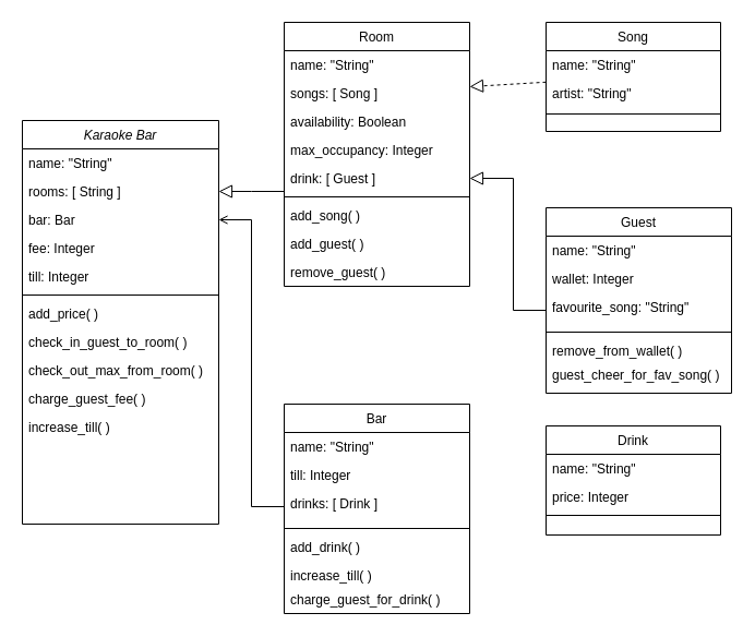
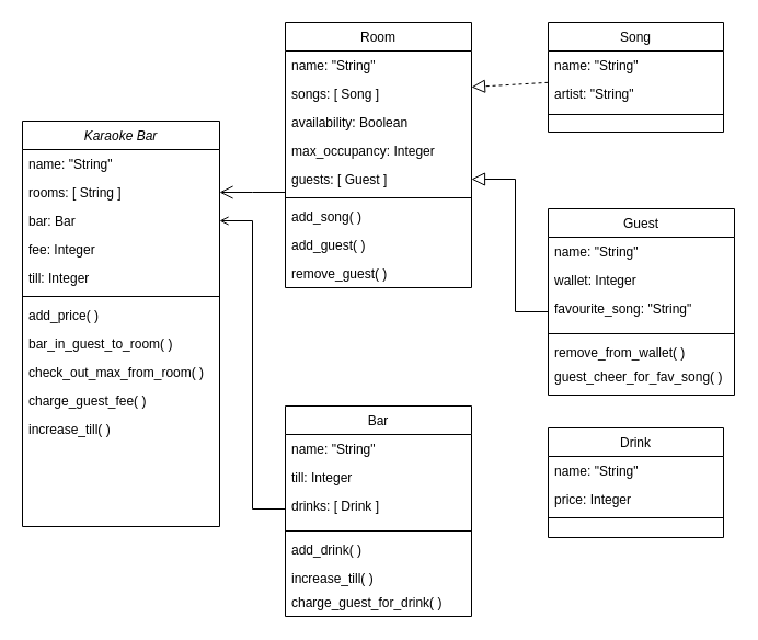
  <mxCell id="0" />
  <mxCell id="1" parent="0" />
- <mxCell id="2" value="" style="endArrow=block;endSize=10;endFill=0;shadow=0;strokeWidth=1;rounded=0;edgeStyle=elbowEdgeStyle;elbow=vertical;entryX=1;entryY=0.5;entryDx=0;entryDy=0;" parent="1" source="17" target="7" edge="1"><mxGeometry width="160" relative="1" as="geometry"><mxPoint x="170" y="153" as="sourcePoint" /><mxPoint x="210" y="141" as="targetPoint" /><Array as="points"><mxPoint x="230" y="175" /><mxPoint x="220" y="180" /><mxPoint x="210" y="130" /><mxPoint x="170" y="180" /><mxPoint x="270" y="360" /></Array></mxGeometry></mxCell>
+ <mxCell id="2" value="" style="endArrow=open;endSize=10;endFill=0;shadow=0;strokeWidth=1;rounded=0;edgeStyle=elbowEdgeStyle;elbow=vertical;entryX=1;entryY=0.5;entryDx=0;entryDy=0;" parent="1" source="17" target="7" edge="1"><mxGeometry width="160" relative="1" as="geometry"><mxPoint x="170" y="153" as="sourcePoint" /><mxPoint x="210" y="141" as="targetPoint" /><Array as="points"><mxPoint x="230" y="175" /><mxPoint x="220" y="180" /><mxPoint x="210" y="130" /><mxPoint x="170" y="180" /><mxPoint x="270" y="360" /></Array></mxGeometry></mxCell>
  <mxCell id="3" value="" style="endArrow=block;endSize=10;endFill=0;shadow=0;strokeWidth=1;rounded=0;entryX=1;entryY=0.269;entryDx=0;entryDy=0;entryPerimeter=0;dashed=1;" parent="1" source="27" target="19" edge="1"><mxGeometry width="160" relative="1" as="geometry"><mxPoint x="180" y="323" as="sourcePoint" /><mxPoint x="450" y="190" as="targetPoint" /></mxGeometry></mxCell>
  <mxCell id="4" value="" style="endArrow=block;endSize=10;endFill=0;shadow=0;strokeWidth=1;rounded=0;edgeStyle=orthogonalEdgeStyle;elbow=vertical;entryX=1;entryY=0.5;entryDx=0;entryDy=0;exitX=0;exitY=0.5;exitDx=0;exitDy=0;" edge="1" parent="1" source="34" target="22"><mxGeometry width="160" relative="1" as="geometry"><mxPoint x="490" y="270" as="sourcePoint" /><mxPoint x="460" y="160" as="targetPoint" /><Array as="points"><mxPoint x="470" y="284" /><mxPoint x="470" y="163" /></Array></mxGeometry></mxCell>
  <mxCell id="5" value="Karaoke Bar" style="swimlane;fontStyle=2;align=center;verticalAlign=top;childLayout=stackLayout;horizontal=1;startSize=26;horizontalStack=0;resizeParent=1;resizeLast=0;collapsible=1;marginBottom=0;rounded=0;shadow=0;strokeWidth=1;" parent="1" vertex="1"><mxGeometry x="20" y="110" width="180" height="370" as="geometry"><mxRectangle x="230" y="140" width="160" height="26" as="alternateBounds" /></mxGeometry></mxCell>
  <mxCell id="6" value="name: &quot;String&quot;" style="text;align=left;verticalAlign=top;spacingLeft=4;spacingRight=4;overflow=hidden;rotatable=0;points=[[0,0.5],[1,0.5]];portConstraint=eastwest;" parent="5" vertex="1"><mxGeometry y="26" width="180" height="26" as="geometry" /></mxCell>
  <mxCell id="7" value="rooms: [ String ]" style="text;align=left;verticalAlign=top;spacingLeft=4;spacingRight=4;overflow=hidden;rotatable=0;points=[[0,0.5],[1,0.5]];portConstraint=eastwest;rounded=0;shadow=0;html=0;" parent="5" vertex="1"><mxGeometry y="52" width="180" height="26" as="geometry" /></mxCell>
  <mxCell id="8" value="bar: Bar" style="text;align=left;verticalAlign=top;spacingLeft=4;spacingRight=4;overflow=hidden;rotatable=0;points=[[0,0.5],[1,0.5]];portConstraint=eastwest;" vertex="1" parent="5"><mxGeometry y="78" width="180" height="26" as="geometry" /></mxCell>
  <mxCell id="9" value="fee: Integer" style="text;align=left;verticalAlign=top;spacingLeft=4;spacingRight=4;overflow=hidden;rotatable=0;points=[[0,0.5],[1,0.5]];portConstraint=eastwest;" vertex="1" parent="5"><mxGeometry y="104" width="180" height="26" as="geometry" /></mxCell>
  <mxCell id="10" value="till: Integer" style="text;align=left;verticalAlign=top;spacingLeft=4;spacingRight=4;overflow=hidden;rotatable=0;points=[[0,0.5],[1,0.5]];portConstraint=eastwest;" vertex="1" parent="5"><mxGeometry y="130" width="180" height="26" as="geometry" /></mxCell>
  <mxCell id="11" value="" style="line;html=1;strokeWidth=1;align=left;verticalAlign=middle;spacingTop=-1;spacingLeft=3;spacingRight=3;rotatable=0;labelPosition=right;points=[];portConstraint=eastwest;" parent="5" vertex="1"><mxGeometry y="156" width="180" height="8" as="geometry" /></mxCell>
  <mxCell id="12" value="add_price( )" style="text;align=left;verticalAlign=top;spacingLeft=4;spacingRight=4;overflow=hidden;rotatable=0;points=[[0,0.5],[1,0.5]];portConstraint=eastwest;" vertex="1" parent="5"><mxGeometry y="164" width="180" height="26" as="geometry" /></mxCell>
- <mxCell id="13" value="check_in_guest_to_room( )" style="text;align=left;verticalAlign=top;spacingLeft=4;spacingRight=4;overflow=hidden;rotatable=0;points=[[0,0.5],[1,0.5]];portConstraint=eastwest;" vertex="1" parent="5"><mxGeometry y="190" width="180" height="26" as="geometry" /></mxCell>
+ <mxCell id="13" value="bar_in_guest_to_room( )" style="text;align=left;verticalAlign=top;spacingLeft=4;spacingRight=4;overflow=hidden;rotatable=0;points=[[0,0.5],[1,0.5]];portConstraint=eastwest;" vertex="1" parent="5"><mxGeometry y="190" width="180" height="26" as="geometry" /></mxCell>
  <mxCell id="14" value="check_out_max_from_room( )" style="text;align=left;verticalAlign=top;spacingLeft=4;spacingRight=4;overflow=hidden;rotatable=0;points=[[0,0.5],[1,0.5]];portConstraint=eastwest;" vertex="1" parent="5"><mxGeometry y="216" width="180" height="26" as="geometry" /></mxCell>
  <mxCell id="15" value="charge_guest_fee( )" style="text;align=left;verticalAlign=top;spacingLeft=4;spacingRight=4;overflow=hidden;rotatable=0;points=[[0,0.5],[1,0.5]];portConstraint=eastwest;" vertex="1" parent="5"><mxGeometry y="242" width="180" height="26" as="geometry" /></mxCell>
  <mxCell id="16" value="increase_till( )" style="text;align=left;verticalAlign=top;spacingLeft=4;spacingRight=4;overflow=hidden;rotatable=0;points=[[0,0.5],[1,0.5]];portConstraint=eastwest;" vertex="1" parent="5"><mxGeometry y="268" width="180" height="22" as="geometry" /></mxCell>
  <mxCell id="17" value="Room" style="swimlane;fontStyle=0;align=center;verticalAlign=top;childLayout=stackLayout;horizontal=1;startSize=26;horizontalStack=0;resizeParent=1;resizeLast=0;collapsible=1;marginBottom=0;rounded=0;shadow=0;strokeWidth=1;" parent="1" vertex="1"><mxGeometry x="260" y="20" width="170" height="242" as="geometry"><mxRectangle x="130" y="380" width="160" height="26" as="alternateBounds" /></mxGeometry></mxCell>
  <mxCell id="18" value="name: &quot;String&quot;" style="text;align=left;verticalAlign=top;spacingLeft=4;spacingRight=4;overflow=hidden;rotatable=0;points=[[0,0.5],[1,0.5]];portConstraint=eastwest;" parent="17" vertex="1"><mxGeometry y="26" width="170" height="26" as="geometry" /></mxCell>
  <mxCell id="19" value="songs: [ Song ]" style="text;align=left;verticalAlign=top;spacingLeft=4;spacingRight=4;overflow=hidden;rotatable=0;points=[[0,0.5],[1,0.5]];portConstraint=eastwest;rounded=0;shadow=0;html=0;" vertex="1" parent="17"><mxGeometry y="52" width="170" height="26" as="geometry" /></mxCell>
  <mxCell id="20" value="availability: Boolean" style="text;align=left;verticalAlign=top;spacingLeft=4;spacingRight=4;overflow=hidden;rotatable=0;points=[[0,0.5],[1,0.5]];portConstraint=eastwest;fontStyle=0" parent="17" vertex="1"><mxGeometry y="78" width="170" height="26" as="geometry" /></mxCell>
  <mxCell id="21" value="max_occupancy: Integer" style="text;align=left;verticalAlign=top;spacingLeft=4;spacingRight=4;overflow=hidden;rotatable=0;points=[[0,0.5],[1,0.5]];portConstraint=eastwest;rounded=0;shadow=0;html=0;" parent="17" vertex="1"><mxGeometry y="104" width="170" height="26" as="geometry" /></mxCell>
- <mxCell id="22" value="drink: [ Guest ]" style="text;align=left;verticalAlign=top;spacingLeft=4;spacingRight=4;overflow=hidden;rotatable=0;points=[[0,0.5],[1,0.5]];portConstraint=eastwest;rounded=0;shadow=0;html=0;" vertex="1" parent="17"><mxGeometry y="130" width="170" height="26" as="geometry" /></mxCell>
+ <mxCell id="22" value="guests: [ Guest ]" style="text;align=left;verticalAlign=top;spacingLeft=4;spacingRight=4;overflow=hidden;rotatable=0;points=[[0,0.5],[1,0.5]];portConstraint=eastwest;rounded=0;shadow=0;html=0;" vertex="1" parent="17"><mxGeometry y="130" width="170" height="26" as="geometry" /></mxCell>
  <mxCell id="23" value="" style="line;html=1;strokeWidth=1;align=left;verticalAlign=middle;spacingTop=-1;spacingLeft=3;spacingRight=3;rotatable=0;labelPosition=right;points=[];portConstraint=eastwest;" parent="17" vertex="1"><mxGeometry y="156" width="170" height="8" as="geometry" /></mxCell>
  <mxCell id="24" value="add_song( )" style="text;align=left;verticalAlign=top;spacingLeft=4;spacingRight=4;overflow=hidden;rotatable=0;points=[[0,0.5],[1,0.5]];portConstraint=eastwest;rounded=0;shadow=0;html=0;" vertex="1" parent="17"><mxGeometry y="164" width="170" height="26" as="geometry" /></mxCell>
  <mxCell id="25" value="add_guest( )" style="text;align=left;verticalAlign=top;spacingLeft=4;spacingRight=4;overflow=hidden;rotatable=0;points=[[0,0.5],[1,0.5]];portConstraint=eastwest;rounded=0;shadow=0;html=0;" vertex="1" parent="17"><mxGeometry y="190" width="170" height="26" as="geometry" /></mxCell>
  <mxCell id="26" value="remove_guest( )" style="text;align=left;verticalAlign=top;spacingLeft=4;spacingRight=4;overflow=hidden;rotatable=0;points=[[0,0.5],[1,0.5]];portConstraint=eastwest;rounded=0;shadow=0;html=0;" vertex="1" parent="17"><mxGeometry y="216" width="170" height="26" as="geometry" /></mxCell>
  <mxCell id="27" value="Song" style="swimlane;fontStyle=0;align=center;verticalAlign=top;childLayout=stackLayout;horizontal=1;startSize=26;horizontalStack=0;resizeParent=1;resizeLast=0;collapsible=1;marginBottom=0;rounded=0;shadow=0;strokeWidth=1;" parent="1" vertex="1"><mxGeometry x="500" y="20" width="160" height="100" as="geometry"><mxRectangle x="340" y="380" width="170" height="26" as="alternateBounds" /></mxGeometry></mxCell>
  <mxCell id="28" value="name: &quot;String&quot;" style="text;align=left;verticalAlign=top;spacingLeft=4;spacingRight=4;overflow=hidden;rotatable=0;points=[[0,0.5],[1,0.5]];portConstraint=eastwest;" parent="27" vertex="1"><mxGeometry y="26" width="160" height="26" as="geometry" /></mxCell>
  <mxCell id="29" value="artist: &quot;String&quot;" style="text;align=left;verticalAlign=top;spacingLeft=4;spacingRight=4;overflow=hidden;rotatable=0;points=[[0,0.5],[1,0.5]];portConstraint=eastwest;" vertex="1" parent="27"><mxGeometry y="52" width="160" height="28" as="geometry" /></mxCell>
  <mxCell id="30" value="" style="line;html=1;strokeWidth=1;align=left;verticalAlign=middle;spacingTop=-1;spacingLeft=3;spacingRight=3;rotatable=0;labelPosition=right;points=[];portConstraint=eastwest;" parent="27" vertex="1"><mxGeometry y="80" width="160" height="8" as="geometry" /></mxCell>
  <mxCell id="31" value="Guest" style="swimlane;fontStyle=0;align=center;verticalAlign=top;childLayout=stackLayout;horizontal=1;startSize=26;horizontalStack=0;resizeParent=1;resizeLast=0;collapsible=1;marginBottom=0;rounded=0;shadow=0;strokeWidth=1;" vertex="1" parent="1"><mxGeometry x="500" y="190" width="170" height="170" as="geometry"><mxRectangle x="340" y="380" width="170" height="26" as="alternateBounds" /></mxGeometry></mxCell>
  <mxCell id="32" value="name: &quot;String&quot;" style="text;align=left;verticalAlign=top;spacingLeft=4;spacingRight=4;overflow=hidden;rotatable=0;points=[[0,0.5],[1,0.5]];portConstraint=eastwest;" vertex="1" parent="31"><mxGeometry y="26" width="170" height="26" as="geometry" /></mxCell>
  <mxCell id="33" value="wallet: Integer" style="text;align=left;verticalAlign=top;spacingLeft=4;spacingRight=4;overflow=hidden;rotatable=0;points=[[0,0.5],[1,0.5]];portConstraint=eastwest;" vertex="1" parent="31"><mxGeometry y="52" width="170" height="26" as="geometry" /></mxCell>
  <mxCell id="34" value="favourite_song: &quot;String&quot;" style="text;align=left;verticalAlign=top;spacingLeft=4;spacingRight=4;overflow=hidden;rotatable=0;points=[[0,0.5],[1,0.5]];portConstraint=eastwest;" vertex="1" parent="31"><mxGeometry y="78" width="170" height="32" as="geometry" /></mxCell>
  <mxCell id="35" value="" style="line;html=1;strokeWidth=1;align=left;verticalAlign=middle;spacingTop=-1;spacingLeft=3;spacingRight=3;rotatable=0;labelPosition=right;points=[];portConstraint=eastwest;" vertex="1" parent="31"><mxGeometry y="110" width="170" height="8" as="geometry" /></mxCell>
  <mxCell id="36" value="remove_from_wallet( )" style="text;align=left;verticalAlign=top;spacingLeft=4;spacingRight=4;overflow=hidden;rotatable=0;points=[[0,0.5],[1,0.5]];portConstraint=eastwest;" vertex="1" parent="31"><mxGeometry y="118" width="170" height="22" as="geometry" /></mxCell>
  <mxCell id="37" value="guest_cheer_for_fav_song( )" style="text;align=left;verticalAlign=top;spacingLeft=4;spacingRight=4;overflow=hidden;rotatable=0;points=[[0,0.5],[1,0.5]];portConstraint=eastwest;" vertex="1" parent="31"><mxGeometry y="140" width="170" height="22" as="geometry" /></mxCell>
  <mxCell id="38" style="edgeStyle=elbowEdgeStyle;rounded=0;orthogonalLoop=1;jettySize=auto;html=1;exitX=0;exitY=0.5;exitDx=0;exitDy=0;entryX=1;entryY=0.5;entryDx=0;entryDy=0;shadow=0;endArrow=open;endFill=0;" edge="1" parent="1" source="42" target="8"><mxGeometry relative="1" as="geometry"><Array as="points"><mxPoint x="230" y="470" /><mxPoint x="230" y="290" /></Array></mxGeometry></mxCell>
  <mxCell id="39" value="Bar" style="swimlane;fontStyle=0;align=center;verticalAlign=top;childLayout=stackLayout;horizontal=1;startSize=26;horizontalStack=0;resizeParent=1;resizeLast=0;collapsible=1;marginBottom=0;rounded=0;shadow=0;strokeWidth=1;" vertex="1" parent="1"><mxGeometry x="260" y="370" width="170" height="192" as="geometry"><mxRectangle x="340" y="380" width="170" height="26" as="alternateBounds" /></mxGeometry></mxCell>
  <mxCell id="40" value="name: &quot;String&quot;" style="text;align=left;verticalAlign=top;spacingLeft=4;spacingRight=4;overflow=hidden;rotatable=0;points=[[0,0.5],[1,0.5]];portConstraint=eastwest;" vertex="1" parent="39"><mxGeometry y="26" width="170" height="26" as="geometry" /></mxCell>
  <mxCell id="41" value="till: Integer" style="text;align=left;verticalAlign=top;spacingLeft=4;spacingRight=4;overflow=hidden;rotatable=0;points=[[0,0.5],[1,0.5]];portConstraint=eastwest;" vertex="1" parent="39"><mxGeometry y="52" width="170" height="26" as="geometry" /></mxCell>
  <mxCell id="42" value="drinks: [ Drink ]" style="text;align=left;verticalAlign=top;spacingLeft=4;spacingRight=4;overflow=hidden;rotatable=0;points=[[0,0.5],[1,0.5]];portConstraint=eastwest;" vertex="1" parent="39"><mxGeometry y="78" width="170" height="32" as="geometry" /></mxCell>
  <mxCell id="43" value="" style="line;html=1;strokeWidth=1;align=left;verticalAlign=middle;spacingTop=-1;spacingLeft=3;spacingRight=3;rotatable=0;labelPosition=right;points=[];portConstraint=eastwest;" vertex="1" parent="39"><mxGeometry y="110" width="170" height="8" as="geometry" /></mxCell>
  <mxCell id="44" value="add_drink( )" style="text;align=left;verticalAlign=top;spacingLeft=4;spacingRight=4;overflow=hidden;rotatable=0;points=[[0,0.5],[1,0.5]];portConstraint=eastwest;" vertex="1" parent="39"><mxGeometry y="118" width="170" height="26" as="geometry" /></mxCell>
  <mxCell id="45" value="increase_till( )" style="text;align=left;verticalAlign=top;spacingLeft=4;spacingRight=4;overflow=hidden;rotatable=0;points=[[0,0.5],[1,0.5]];portConstraint=eastwest;" vertex="1" parent="39"><mxGeometry y="144" width="170" height="22" as="geometry" /></mxCell>
  <mxCell id="46" value="charge_guest_for_drink( )" style="text;align=left;verticalAlign=top;spacingLeft=4;spacingRight=4;overflow=hidden;rotatable=0;points=[[0,0.5],[1,0.5]];portConstraint=eastwest;" vertex="1" parent="39"><mxGeometry y="166" width="170" height="26" as="geometry" /></mxCell>
  <mxCell id="47" value="Drink" style="swimlane;fontStyle=0;align=center;verticalAlign=top;childLayout=stackLayout;horizontal=1;startSize=26;horizontalStack=0;resizeParent=1;resizeLast=0;collapsible=1;marginBottom=0;rounded=0;shadow=0;strokeWidth=1;" vertex="1" parent="1"><mxGeometry x="500" y="390" width="160" height="100" as="geometry"><mxRectangle x="340" y="380" width="170" height="26" as="alternateBounds" /></mxGeometry></mxCell>
  <mxCell id="48" value="name: &quot;String&quot;" style="text;align=left;verticalAlign=top;spacingLeft=4;spacingRight=4;overflow=hidden;rotatable=0;points=[[0,0.5],[1,0.5]];portConstraint=eastwest;" vertex="1" parent="47"><mxGeometry y="26" width="160" height="26" as="geometry" /></mxCell>
  <mxCell id="49" value="price: Integer" style="text;align=left;verticalAlign=top;spacingLeft=4;spacingRight=4;overflow=hidden;rotatable=0;points=[[0,0.5],[1,0.5]];portConstraint=eastwest;" vertex="1" parent="47"><mxGeometry y="52" width="160" height="26" as="geometry" /></mxCell>
  <mxCell id="50" value="" style="line;html=1;strokeWidth=1;align=left;verticalAlign=middle;spacingTop=-1;spacingLeft=3;spacingRight=3;rotatable=0;labelPosition=right;points=[];portConstraint=eastwest;" vertex="1" parent="47"><mxGeometry y="78" width="160" height="8" as="geometry" /></mxCell>
